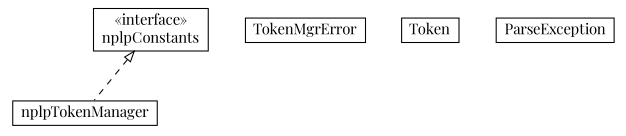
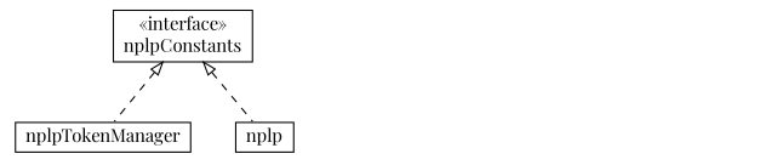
  digraph {
    fontname="Playfair Display"
    nodesep=0.25
    ranksep=0.5
    node [fontcolor=black fontname="Playfair Display" fontsize=14.0 shape=plaintext]
    edge [arrowtail=empty dir=back fontname="Playfair Display" fontsize=10 headport=p labelfontname=Helvetica labelfontsize=10 style=dashed tailport=p]
    n1 [label=<<table title="npl.parser.nplpTokenManager" border="0" cellborder="1" cellspacing="0" cellpadding="2" port="p" href="./nplpTokenManager.html"> 		<tr><td><table border="0" cellspacing="0" cellpadding="1"> <tr><td align="center" balign="center"> nplpTokenManager </td></tr> 		</table></td></tr> 		</table>>]
    n2 [label=<<table title="npl.parser.nplpConstants" border="0" cellborder="1" cellspacing="0" cellpadding="2" port="p" href="./nplpConstants.html"> 		<tr><td><table border="0" cellspacing="0" cellpadding="1"> <tr><td align="center" balign="center"> &#171;interface&#187; </td></tr> <tr><td align="center" balign="center"> nplpConstants </td></tr> 		</table></td></tr> 		</table>>]
-   n4 [label=<<table title="npl.parser.TokenMgrError" border="0" cellborder="1" cellspacing="0" cellpadding="2" port="p" href="./TokenMgrError.html"> 		<tr><td><table border="0" cellspacing="0" cellpadding="1"> <tr><td align="center" balign="center"> TokenMgrError </td></tr> 		</table></td></tr> 		</table>>]
-   n5 [label=<<table title="npl.parser.Token" border="0" cellborder="1" cellspacing="0" cellpadding="2" port="p" href="./Token.html"> 		<tr><td><table border="0" cellspacing="0" cellpadding="1"> <tr><td align="center" balign="center"> Token </td></tr> 		</table></td></tr> 		</table>>]
-   n6 [label=<<table title="npl.parser.ParseException" border="0" cellborder="1" cellspacing="0" cellpadding="2" port="p" href="./ParseException.html"> 		<tr><td><table border="0" cellspacing="0" cellpadding="1"> <tr><td align="center" balign="center"> ParseException </td></tr> 		</table></td></tr> 		</table>>]
+   n3 [label=<<table title="npl.parser.nplp" border="0" cellborder="1" cellspacing="0" cellpadding="2" port="p" href="./nplp.html"> 		<tr><td><table border="0" cellspacing="0" cellpadding="1"> <tr><td align="center" balign="center"> nplp </td></tr> 		</table></td></tr> 		</table>>]
    n2 -> n1
+   n2 -> n3
  }
